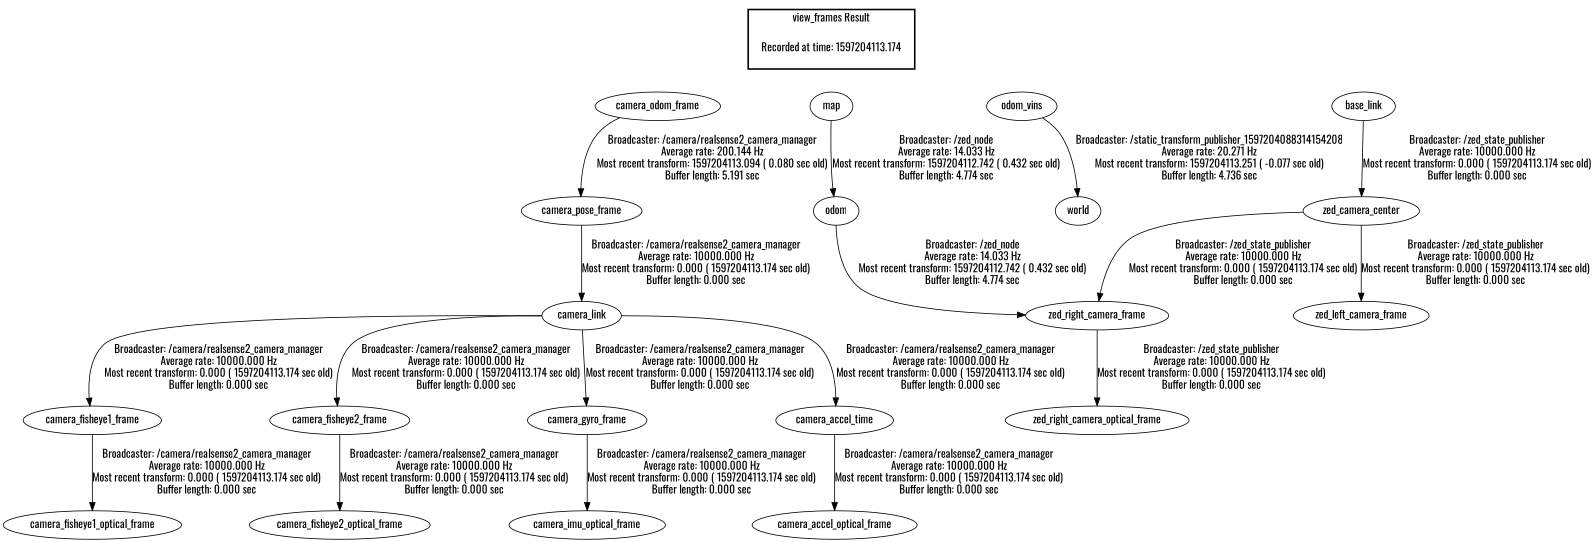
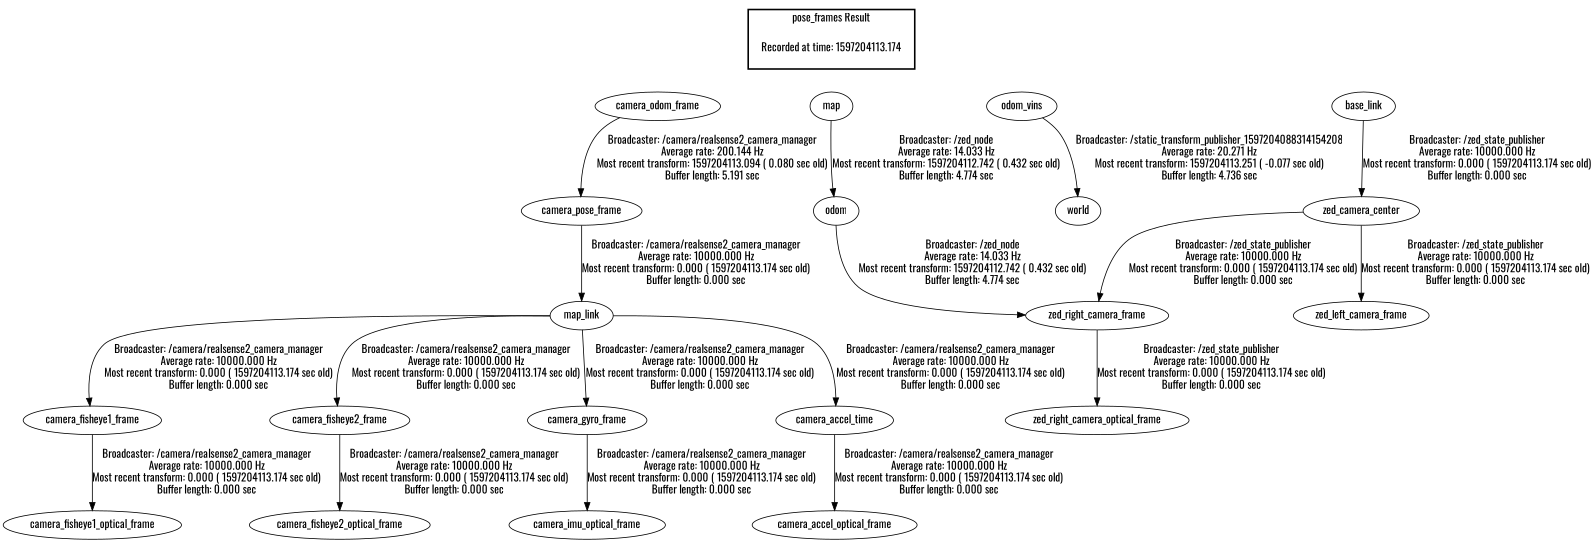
  digraph {
    fontname=Oswald
    node [fontname=Oswald]
    edge [fontname=Oswald]
    "Recorded at time: 1597204113.174" [shape=plaintext]
    map
    camera_odom_frame
    odom_vins
    odom
    zed_right_camera_frame
    base_link
    zed_camera_center
    zed_left_camera_frame
    camera_pose_frame
-   camera_link
+   camera_link [label=map_link]
    camera_fisheye1_frame
    camera_fisheye2_frame
    camera_gyro_frame
    n15 [label=camera_accel_time]
    zed_right_camera_optical_frame
    camera_fisheye1_optical_frame
    camera_fisheye2_optical_frame
    camera_imu_optical_frame
    camera_accel_optical_frame
    world
    subgraph cluster_1 {
      color=black
-     label="view_frames Result"
+     label="pose_frames Result"
      style=bold
      "Recorded at time: 1597204113.174"
    }
    "Recorded at time: 1597204113.174" -> map [style=invis]
    "Recorded at time: 1597204113.174" -> camera_odom_frame [style=invis]
    "Recorded at time: 1597204113.174" -> odom_vins [style=invis]
    map -> odom [label="Broadcaster: /zed_node\nAverage rate: 14.033 Hz\nMost recent transform: 1597204112.742 ( 0.432 sec old)\nBuffer length: 4.774 sec\n"]
    camera_odom_frame -> camera_pose_frame [label="Broadcaster: /camera/realsense2_camera_manager\nAverage rate: 200.144 Hz\nMost recent transform: 1597204113.094 ( 0.080 sec old)\nBuffer length: 5.191 sec\n"]
    odom_vins -> world [label="Broadcaster: /static_transform_publisher_1597204088314154208\nAverage rate: 20.271 Hz\nMost recent transform: 1597204113.251 ( -0.077 sec old)\nBuffer length: 4.736 sec\n"]
    odom -> zed_right_camera_frame [label="Broadcaster: /zed_node\nAverage rate: 14.033 Hz\nMost recent transform: 1597204112.742 ( 0.432 sec old)\nBuffer length: 4.774 sec\n"]
    zed_right_camera_frame -> zed_right_camera_optical_frame [label="Broadcaster: /zed_state_publisher\nAverage rate: 10000.000 Hz\nMost recent transform: 0.000 ( 1597204113.174 sec old)\nBuffer length: 0.000 sec\n"]
    base_link -> zed_camera_center [label="Broadcaster: /zed_state_publisher\nAverage rate: 10000.000 Hz\nMost recent transform: 0.000 ( 1597204113.174 sec old)\nBuffer length: 0.000 sec\n"]
    zed_camera_center -> zed_right_camera_frame [label="Broadcaster: /zed_state_publisher\nAverage rate: 10000.000 Hz\nMost recent transform: 0.000 ( 1597204113.174 sec old)\nBuffer length: 0.000 sec\n"]
    zed_camera_center -> zed_left_camera_frame [label="Broadcaster: /zed_state_publisher\nAverage rate: 10000.000 Hz\nMost recent transform: 0.000 ( 1597204113.174 sec old)\nBuffer length: 0.000 sec\n"]
    camera_pose_frame -> camera_link [label="Broadcaster: /camera/realsense2_camera_manager\nAverage rate: 10000.000 Hz\nMost recent transform: 0.000 ( 1597204113.174 sec old)\nBuffer length: 0.000 sec\n"]
    camera_link -> camera_fisheye1_frame [label="Broadcaster: /camera/realsense2_camera_manager\nAverage rate: 10000.000 Hz\nMost recent transform: 0.000 ( 1597204113.174 sec old)\nBuffer length: 0.000 sec\n"]
    camera_link -> camera_fisheye2_frame [label="Broadcaster: /camera/realsense2_camera_manager\nAverage rate: 10000.000 Hz\nMost recent transform: 0.000 ( 1597204113.174 sec old)\nBuffer length: 0.000 sec\n"]
    camera_link -> camera_gyro_frame [label="Broadcaster: /camera/realsense2_camera_manager\nAverage rate: 10000.000 Hz\nMost recent transform: 0.000 ( 1597204113.174 sec old)\nBuffer length: 0.000 sec\n"]
    camera_link -> n15 [label="Broadcaster: /camera/realsense2_camera_manager\nAverage rate: 10000.000 Hz\nMost recent transform: 0.000 ( 1597204113.174 sec old)\nBuffer length: 0.000 sec\n"]
    camera_fisheye1_frame -> camera_fisheye1_optical_frame [label="Broadcaster: /camera/realsense2_camera_manager\nAverage rate: 10000.000 Hz\nMost recent transform: 0.000 ( 1597204113.174 sec old)\nBuffer length: 0.000 sec\n"]
    camera_fisheye2_frame -> camera_fisheye2_optical_frame [label="Broadcaster: /camera/realsense2_camera_manager\nAverage rate: 10000.000 Hz\nMost recent transform: 0.000 ( 1597204113.174 sec old)\nBuffer length: 0.000 sec\n"]
    camera_gyro_frame -> camera_imu_optical_frame [label="Broadcaster: /camera/realsense2_camera_manager\nAverage rate: 10000.000 Hz\nMost recent transform: 0.000 ( 1597204113.174 sec old)\nBuffer length: 0.000 sec\n"]
    n15 -> camera_accel_optical_frame [label="Broadcaster: /camera/realsense2_camera_manager\nAverage rate: 10000.000 Hz\nMost recent transform: 0.000 ( 1597204113.174 sec old)\nBuffer length: 0.000 sec\n"]
  }
